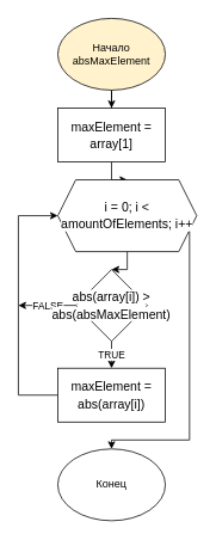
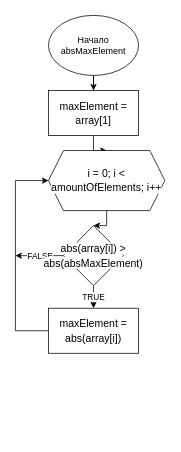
  <mxCell id="0" />
  <mxCell id="1" parent="0" />
  <mxCell id="2" style="edgeStyle=orthogonalEdgeStyle;rounded=0;orthogonalLoop=1;jettySize=auto;html=1;entryX=0.5;entryY=0;entryDx=0;entryDy=0;" edge="1" parent="1" source="3" target="5"><mxGeometry relative="1" as="geometry" /></mxCell>
- <mxCell id="3" value="Начало&lt;br&gt;absMaxElement" style="ellipse;whiteSpace=wrap;html=1;fillColor=#fff2cc;" vertex="1" parent="1"><mxGeometry x="64" y="20" width="120" height="80" as="geometry" /></mxCell>
+ <mxCell id="3" value="Начало&lt;br&gt;absMaxElement" style="ellipse;whiteSpace=wrap;html=1;" vertex="1" parent="1"><mxGeometry x="64" y="20" width="120" height="80" as="geometry" /></mxCell>
  <mxCell id="4" style="edgeStyle=orthogonalEdgeStyle;rounded=0;orthogonalLoop=1;jettySize=auto;html=1;entryX=0.5;entryY=0;entryDx=0;entryDy=0;" edge="1" parent="1" source="5" target="8"><mxGeometry relative="1" as="geometry" /></mxCell>
  <mxCell id="5" value="&lt;div style=&quot;font-size: 14px; line-height: 19px;&quot;&gt;&lt;span style=&quot;background-color: rgb(255, 255, 255);&quot;&gt;maxElement = array[1]&lt;/span&gt;&lt;/div&gt;" style="rounded=0;whiteSpace=wrap;html=1;" vertex="1" parent="1"><mxGeometry x="64" y="120" width="120" height="60" as="geometry" /></mxCell>
  <mxCell id="6" style="edgeStyle=orthogonalEdgeStyle;rounded=0;orthogonalLoop=1;jettySize=auto;html=1;" edge="1" parent="1" source="8" target="11"><mxGeometry relative="1" as="geometry" /></mxCell>
- <mxCell id="7" style="edgeStyle=orthogonalEdgeStyle;rounded=0;orthogonalLoop=1;jettySize=auto;html=1;entryX=0.5;entryY=0;entryDx=0;entryDy=0;" edge="1" parent="1" source="8" target="14"><mxGeometry relative="1" as="geometry"><mxPoint x="120" y="490" as="targetPoint" /><Array as="points"><mxPoint x="211" y="240" /><mxPoint x="211" y="490" /><mxPoint x="124" y="490" /></Array></mxGeometry></mxCell>
  <mxCell id="8" value="&lt;div style=&quot;font-size: 14px; line-height: 19px;&quot;&gt;&lt;span style=&quot;background-color: rgb(255, 255, 255);&quot;&gt;i = 0; i &amp;lt; amountOfElements; i++&lt;/span&gt;&lt;/div&gt;" style="shape=hexagon;perimeter=hexagonPerimeter2;whiteSpace=wrap;html=1;fixedSize=1;" vertex="1" parent="1"><mxGeometry x="64" y="200" width="155" height="80" as="geometry" /></mxCell>
  <mxCell id="9" value="TRUE" style="edgeStyle=orthogonalEdgeStyle;rounded=0;orthogonalLoop=1;jettySize=auto;html=1;entryX=0.5;entryY=0;entryDx=0;entryDy=0;" edge="1" parent="1" source="11" target="13"><mxGeometry relative="1" as="geometry" /></mxCell>
  <mxCell id="10" value="FALSE" style="edgeStyle=orthogonalEdgeStyle;rounded=0;orthogonalLoop=1;jettySize=auto;html=1;" edge="1" parent="1" source="11"><mxGeometry relative="1" as="geometry"><mxPoint x="20" y="340" as="targetPoint" /></mxGeometry></mxCell>
  <mxCell id="11" value="&lt;div style=&quot;font-size: 14px; line-height: 19px;&quot;&gt;&lt;span style=&quot;background-color: rgb(255, 255, 255);&quot;&gt;abs(array[i]) &amp;gt; abs(absMaxElement)&lt;/span&gt;&lt;/div&gt;" style="rhombus;whiteSpace=wrap;html=1;" vertex="1" parent="1"><mxGeometry x="84" y="300" width="80" height="80" as="geometry" /></mxCell>
  <mxCell id="12" style="edgeStyle=orthogonalEdgeStyle;rounded=0;orthogonalLoop=1;jettySize=auto;html=1;entryX=0;entryY=0.5;entryDx=0;entryDy=0;" edge="1" parent="1" source="13" target="8"><mxGeometry relative="1" as="geometry"><mxPoint x="40" y="230" as="targetPoint" /><Array as="points"><mxPoint x="20" y="440" /><mxPoint x="20" y="240" /></Array></mxGeometry></mxCell>
  <mxCell id="13" value="&lt;div style=&quot;font-size: 14px; line-height: 19px;&quot;&gt;&lt;span style=&quot;background-color: rgb(255, 255, 255);&quot;&gt;maxElement = abs(array[i])&lt;/span&gt;&lt;/div&gt;" style="rounded=0;whiteSpace=wrap;html=1;" vertex="1" parent="1"><mxGeometry x="64" y="410" width="120" height="60" as="geometry" /></mxCell>
- <mxCell id="14" value="Конец" style="ellipse;whiteSpace=wrap;html=1;" vertex="1" parent="1"><mxGeometry x="64" y="500" width="120" height="80" as="geometry" /></mxCell>
